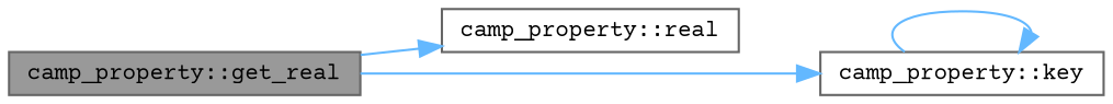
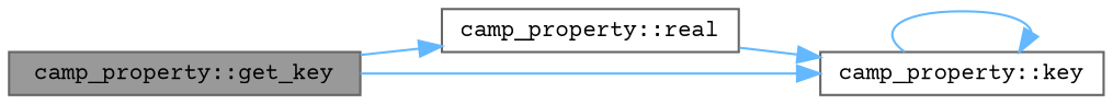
  digraph {
    fontname="Courier Prime"
    rankdir=LR
    node [color=grey40 fillcolor=white fontname="Courier Prime" fontsize=10 shape=box style=filled]
    edge [color=steelblue1 fontname="Courier Prime" fontsize=10 labelfontname=Helvetica labelfontsize=10 style=solid]
-   n1 [color=gray40 fillcolor=grey60 fontcolor=black height=0.2 label="camp_property::get_real" width=0.4]
+   n1 [color=gray40 fillcolor=grey60 fontcolor=black height=0.2 label="camp_property::get_key" width=0.4]
    n2 [height=0.2 label="camp_property::real" width=0.4]
    n3 [height=0.2 label="camp_property::key" width=0.4]
    n1 -> n2
    n1 -> n3
+   n2 -> n3
    n3 -> n3
  }
